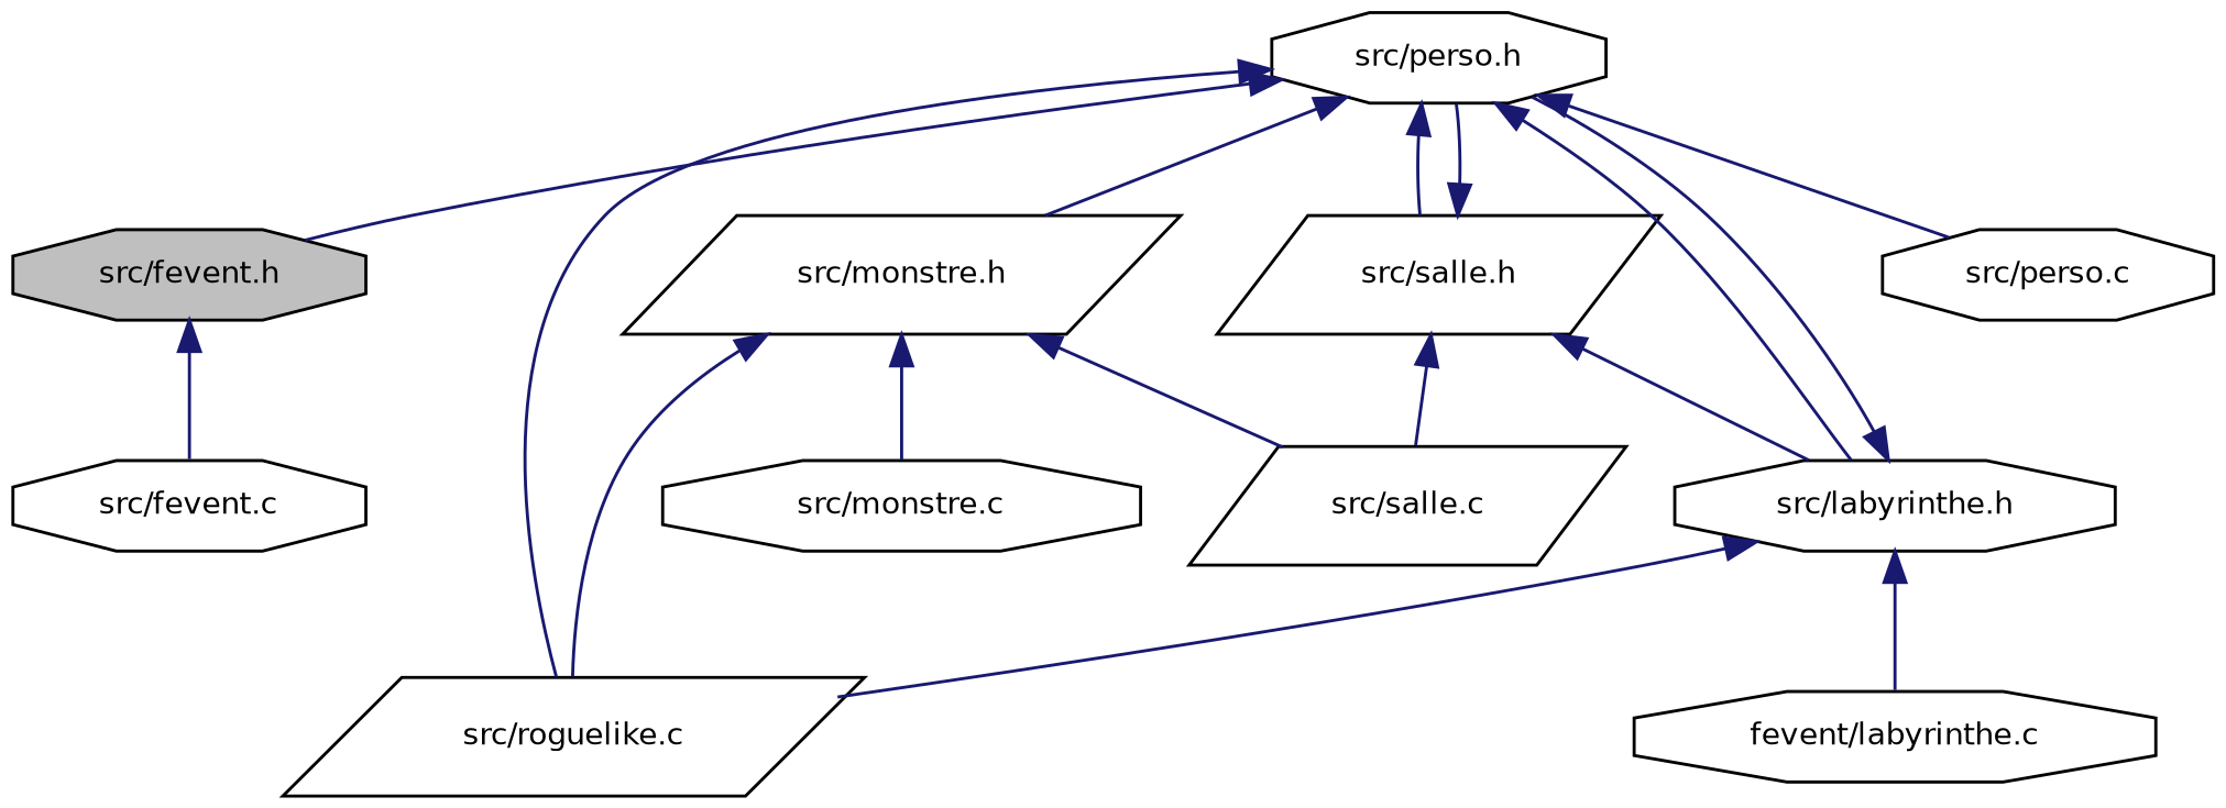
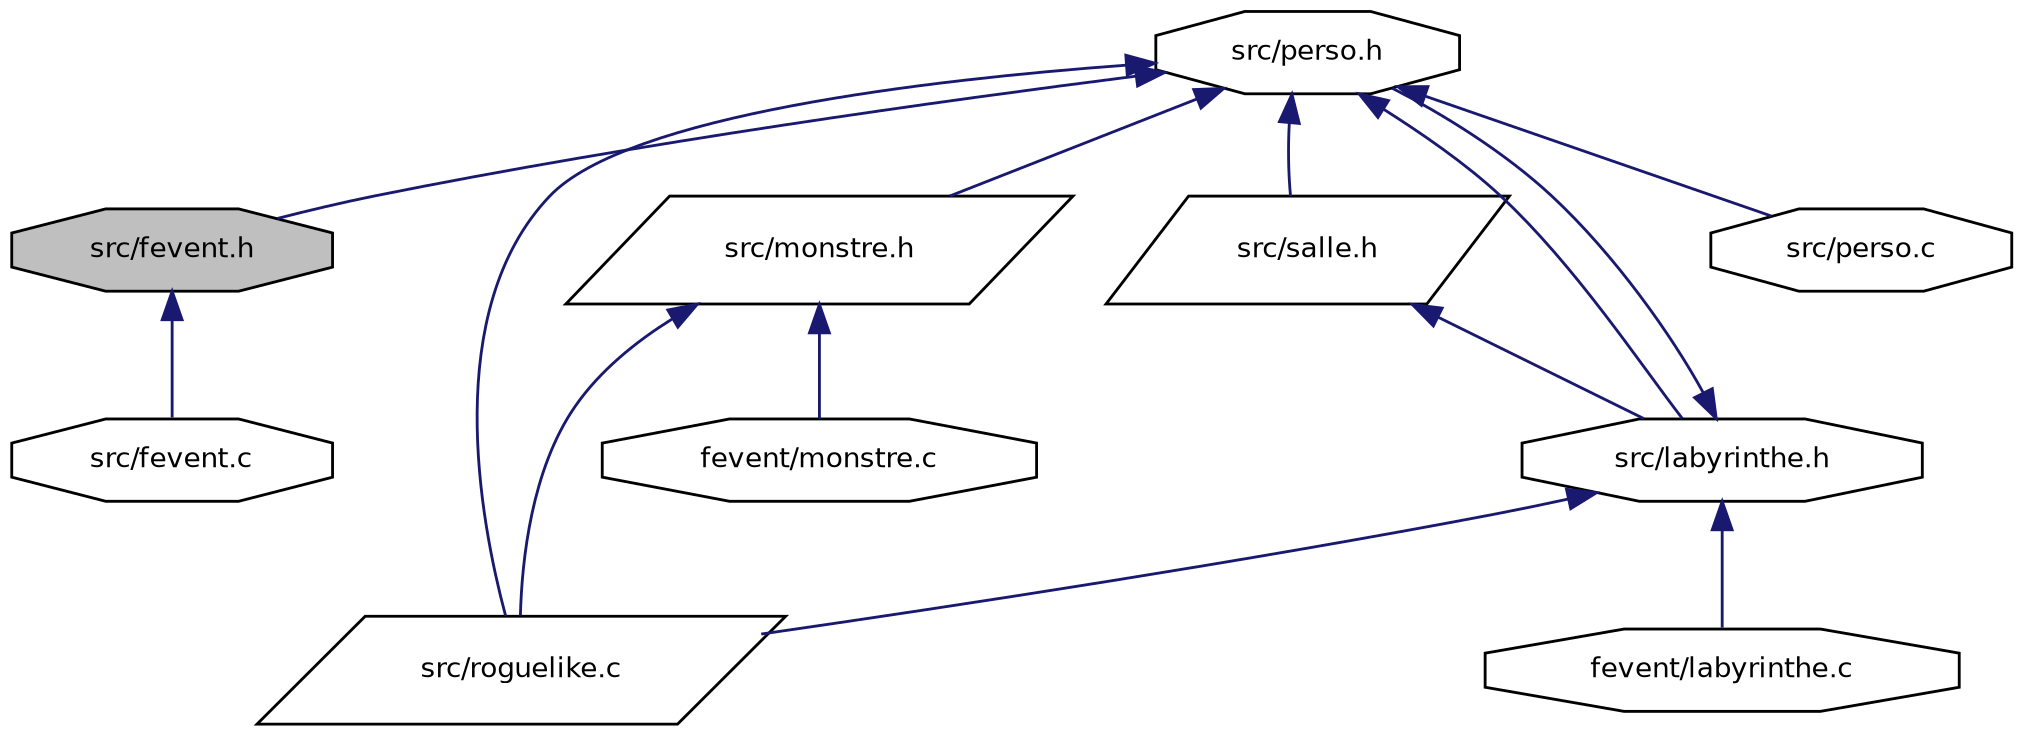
  digraph {
    node [color=black fillcolor=white fontname=Helvetica fontsize=10 shape=octagon style=filled]
    edge [color=midnightblue dir=back fontname=Helvetica fontsize=10 labelfontname=Helvetica labelfontsize=10 style=solid]
    n1 [fillcolor=grey75 fontcolor=black height=0.2 label="src/fevent.h" width=0.4]
    n2 [height=0.2 label="src/fevent.c" width=0.4]
    n3 [height=0.2 label="src/perso.h" width=0.4]
    n4 [height=0.2 label="src/salle.h" shape=parallelogram width=0.4]
    n5 [height=0.2 label="src/labyrinthe.h" width=0.4]
    n6 [height=0.2 label="src/roguelike.c" shape=parallelogram width=0.4]
    n7 [height=0.2 label="src/monstre.h" shape=parallelogram width=0.4]
    n8 [height=0.2 label="src/perso.c" width=0.4]
-   n9 [height=0.2 label="src/salle.c" shape=parallelogram width=0.4]
    n10 [height=0.2 label="fevent/labyrinthe.c" width=0.4]
-   n11 [height=0.2 label="src/monstre.c" width=0.4]
+   n11 [height=0.2 label="fevent/monstre.c" width=0.4]
    n1 -> n2
    n3 -> n1
    n3 -> n4
    n3 -> n5
    n3 -> n6
    n3 -> n7
    n3 -> n8
-   n4 -> n3
    n4 -> n5
-   n4 -> n9
    n5 -> n3
    n5 -> n6
    n5 -> n10
    n7 -> n6
-   n7 -> n9
    n7 -> n11
  }
